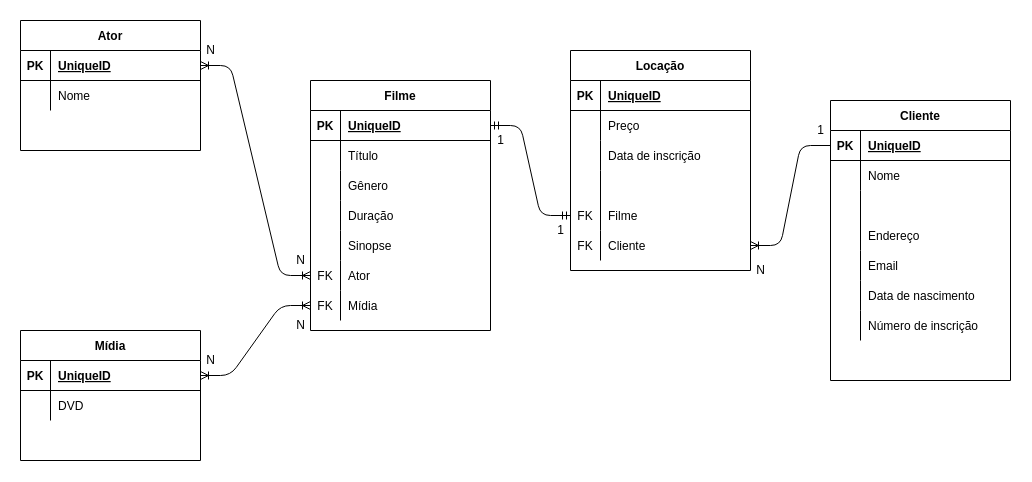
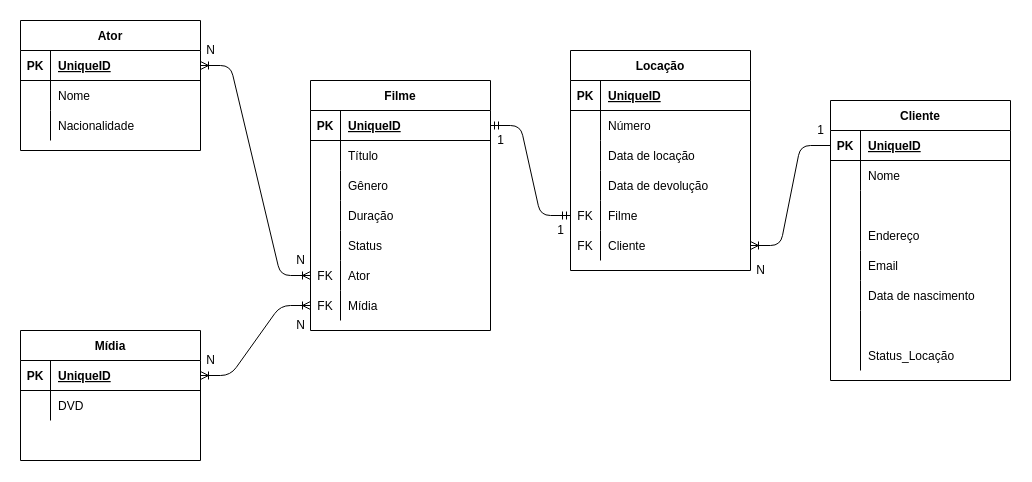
  <mxCell id="0" />
  <mxCell id="1" parent="0" />
  <mxCell id="2" value="Filme" style="shape=table;startSize=30;container=1;collapsible=1;childLayout=tableLayout;fixedRows=1;rowLines=0;fontStyle=1;align=center;resizeLast=1;" vertex="1" parent="1"><mxGeometry x="310" y="80" width="180" height="250" as="geometry" /></mxCell>
  <mxCell id="3" value="" style="shape=partialRectangle;collapsible=0;dropTarget=0;pointerEvents=0;fillColor=none;top=0;left=0;bottom=1;right=0;points=[[0,0.5],[1,0.5]];portConstraint=eastwest;" vertex="1" parent="2"><mxGeometry y="30" width="180" height="30" as="geometry" /></mxCell>
  <mxCell id="4" value="PK" style="shape=partialRectangle;connectable=0;fillColor=none;top=0;left=0;bottom=0;right=0;fontStyle=1;overflow=hidden;" vertex="1" parent="3"><mxGeometry width="30" height="30" as="geometry" /></mxCell>
  <mxCell id="5" value="UniqueID" style="shape=partialRectangle;connectable=0;fillColor=none;top=0;left=0;bottom=0;right=0;align=left;spacingLeft=6;fontStyle=5;overflow=hidden;" vertex="1" parent="3"><mxGeometry x="30" width="150" height="30" as="geometry" /></mxCell>
  <mxCell id="6" value="" style="shape=partialRectangle;collapsible=0;dropTarget=0;pointerEvents=0;fillColor=none;top=0;left=0;bottom=0;right=0;points=[[0,0.5],[1,0.5]];portConstraint=eastwest;" vertex="1" parent="2"><mxGeometry y="60" width="180" height="30" as="geometry" /></mxCell>
  <mxCell id="7" value="" style="shape=partialRectangle;connectable=0;fillColor=none;top=0;left=0;bottom=0;right=0;editable=1;overflow=hidden;" vertex="1" parent="6"><mxGeometry width="30" height="30" as="geometry" /></mxCell>
  <mxCell id="8" value="Título" style="shape=partialRectangle;connectable=0;fillColor=none;top=0;left=0;bottom=0;right=0;align=left;spacingLeft=6;overflow=hidden;" vertex="1" parent="6"><mxGeometry x="30" width="150" height="30" as="geometry" /></mxCell>
  <mxCell id="9" value="" style="shape=partialRectangle;collapsible=0;dropTarget=0;pointerEvents=0;fillColor=none;top=0;left=0;bottom=0;right=0;points=[[0,0.5],[1,0.5]];portConstraint=eastwest;" vertex="1" parent="2"><mxGeometry y="90" width="180" height="30" as="geometry" /></mxCell>
  <mxCell id="10" value="" style="shape=partialRectangle;connectable=0;fillColor=none;top=0;left=0;bottom=0;right=0;editable=1;overflow=hidden;" vertex="1" parent="9"><mxGeometry width="30" height="30" as="geometry" /></mxCell>
  <mxCell id="11" value="Gênero" style="shape=partialRectangle;connectable=0;fillColor=none;top=0;left=0;bottom=0;right=0;align=left;spacingLeft=6;overflow=hidden;" vertex="1" parent="9"><mxGeometry x="30" width="150" height="30" as="geometry" /></mxCell>
  <mxCell id="12" value="" style="shape=partialRectangle;collapsible=0;dropTarget=0;pointerEvents=0;fillColor=none;top=0;left=0;bottom=0;right=0;points=[[0,0.5],[1,0.5]];portConstraint=eastwest;" vertex="1" parent="2"><mxGeometry y="120" width="180" height="30" as="geometry" /></mxCell>
  <mxCell id="13" value="" style="shape=partialRectangle;connectable=0;fillColor=none;top=0;left=0;bottom=0;right=0;editable=1;overflow=hidden;" vertex="1" parent="12"><mxGeometry width="30" height="30" as="geometry" /></mxCell>
  <mxCell id="14" value="Duração" style="shape=partialRectangle;connectable=0;fillColor=none;top=0;left=0;bottom=0;right=0;align=left;spacingLeft=6;overflow=hidden;" vertex="1" parent="12"><mxGeometry x="30" width="150" height="30" as="geometry" /></mxCell>
  <mxCell id="15" value="" style="shape=partialRectangle;collapsible=0;dropTarget=0;pointerEvents=0;fillColor=none;top=0;left=0;bottom=0;right=0;points=[[0,0.5],[1,0.5]];portConstraint=eastwest;" vertex="1" parent="2"><mxGeometry y="150" width="180" height="30" as="geometry" /></mxCell>
  <mxCell id="16" value="" style="shape=partialRectangle;connectable=0;fillColor=none;top=0;left=0;bottom=0;right=0;editable=1;overflow=hidden;" vertex="1" parent="15"><mxGeometry width="30" height="30" as="geometry" /></mxCell>
- <mxCell id="17" value="Sinopse" style="shape=partialRectangle;connectable=0;fillColor=none;top=0;left=0;bottom=0;right=0;align=left;spacingLeft=6;overflow=hidden;" vertex="1" parent="15"><mxGeometry x="30" width="150" height="30" as="geometry" /></mxCell>
+ <mxCell id="17" value="Status" style="shape=partialRectangle;connectable=0;fillColor=none;top=0;left=0;bottom=0;right=0;align=left;spacingLeft=6;overflow=hidden;" vertex="1" parent="15"><mxGeometry x="30" width="150" height="30" as="geometry" /></mxCell>
  <mxCell id="18" value="" style="shape=partialRectangle;collapsible=0;dropTarget=0;pointerEvents=0;fillColor=none;top=0;left=0;bottom=0;right=0;points=[[0,0.5],[1,0.5]];portConstraint=eastwest;" vertex="1" parent="2"><mxGeometry y="180" width="180" height="30" as="geometry" /></mxCell>
  <mxCell id="19" value="FK" style="shape=partialRectangle;connectable=0;fillColor=none;top=0;left=0;bottom=0;right=0;editable=1;overflow=hidden;" vertex="1" parent="18"><mxGeometry width="30" height="30" as="geometry" /></mxCell>
  <mxCell id="20" value="Ator" style="shape=partialRectangle;connectable=0;fillColor=none;top=0;left=0;bottom=0;right=0;align=left;spacingLeft=6;overflow=hidden;" vertex="1" parent="18"><mxGeometry x="30" width="150" height="30" as="geometry" /></mxCell>
  <mxCell id="21" value="" style="shape=partialRectangle;collapsible=0;dropTarget=0;pointerEvents=0;fillColor=none;top=0;left=0;bottom=0;right=0;points=[[0,0.5],[1,0.5]];portConstraint=eastwest;" vertex="1" parent="2"><mxGeometry y="210" width="180" height="30" as="geometry" /></mxCell>
  <mxCell id="22" value="FK" style="shape=partialRectangle;connectable=0;fillColor=none;top=0;left=0;bottom=0;right=0;editable=1;overflow=hidden;" vertex="1" parent="21"><mxGeometry width="30" height="30" as="geometry" /></mxCell>
  <mxCell id="23" value="Mídia" style="shape=partialRectangle;connectable=0;fillColor=none;top=0;left=0;bottom=0;right=0;align=left;spacingLeft=6;overflow=hidden;" vertex="1" parent="21"><mxGeometry x="30" width="150" height="30" as="geometry" /></mxCell>
  <mxCell id="24" value="Locação" style="shape=table;startSize=30;container=1;collapsible=1;childLayout=tableLayout;fixedRows=1;rowLines=0;fontStyle=1;align=center;resizeLast=1;" vertex="1" parent="1"><mxGeometry x="570" y="50" width="180" height="220" as="geometry" /></mxCell>
  <mxCell id="25" value="" style="shape=partialRectangle;collapsible=0;dropTarget=0;pointerEvents=0;fillColor=none;top=0;left=0;bottom=1;right=0;points=[[0,0.5],[1,0.5]];portConstraint=eastwest;" vertex="1" parent="24"><mxGeometry y="30" width="180" height="30" as="geometry" /></mxCell>
  <mxCell id="26" value="PK" style="shape=partialRectangle;connectable=0;fillColor=none;top=0;left=0;bottom=0;right=0;fontStyle=1;overflow=hidden;" vertex="1" parent="25"><mxGeometry width="30" height="30" as="geometry" /></mxCell>
  <mxCell id="27" value="UniqueID" style="shape=partialRectangle;connectable=0;fillColor=none;top=0;left=0;bottom=0;right=0;align=left;spacingLeft=6;fontStyle=5;overflow=hidden;" vertex="1" parent="25"><mxGeometry x="30" width="150" height="30" as="geometry" /></mxCell>
  <mxCell id="28" value="" style="shape=partialRectangle;collapsible=0;dropTarget=0;pointerEvents=0;fillColor=none;top=0;left=0;bottom=0;right=0;points=[[0,0.5],[1,0.5]];portConstraint=eastwest;" vertex="1" parent="24"><mxGeometry y="60" width="180" height="30" as="geometry" /></mxCell>
  <mxCell id="29" value="" style="shape=partialRectangle;connectable=0;fillColor=none;top=0;left=0;bottom=0;right=0;editable=1;overflow=hidden;" vertex="1" parent="28"><mxGeometry width="30" height="30" as="geometry" /></mxCell>
- <mxCell id="30" value="Preço" style="shape=partialRectangle;connectable=0;fillColor=none;top=0;left=0;bottom=0;right=0;align=left;spacingLeft=6;overflow=hidden;" vertex="1" parent="28"><mxGeometry x="30" width="150" height="30" as="geometry" /></mxCell>
+ <mxCell id="30" value="Número" style="shape=partialRectangle;connectable=0;fillColor=none;top=0;left=0;bottom=0;right=0;align=left;spacingLeft=6;overflow=hidden;" vertex="1" parent="28"><mxGeometry x="30" width="150" height="30" as="geometry" /></mxCell>
  <mxCell id="31" value="" style="shape=partialRectangle;collapsible=0;dropTarget=0;pointerEvents=0;fillColor=none;top=0;left=0;bottom=0;right=0;points=[[0,0.5],[1,0.5]];portConstraint=eastwest;" vertex="1" parent="24"><mxGeometry y="90" width="180" height="30" as="geometry" /></mxCell>
  <mxCell id="32" value="" style="shape=partialRectangle;connectable=0;fillColor=none;top=0;left=0;bottom=0;right=0;editable=1;overflow=hidden;" vertex="1" parent="31"><mxGeometry width="30" height="30" as="geometry" /></mxCell>
- <mxCell id="33" value="Data de inscrição " style="shape=partialRectangle;connectable=0;fillColor=none;top=0;left=0;bottom=0;right=0;align=left;spacingLeft=6;overflow=hidden;" vertex="1" parent="31"><mxGeometry x="30" width="150" height="30" as="geometry" /></mxCell>
+ <mxCell id="33" value="Data de locação " style="shape=partialRectangle;connectable=0;fillColor=none;top=0;left=0;bottom=0;right=0;align=left;spacingLeft=6;overflow=hidden;" vertex="1" parent="31"><mxGeometry x="30" width="150" height="30" as="geometry" /></mxCell>
  <mxCell id="34" value="" style="shape=partialRectangle;collapsible=0;dropTarget=0;pointerEvents=0;fillColor=none;top=0;left=0;bottom=0;right=0;points=[[0,0.5],[1,0.5]];portConstraint=eastwest;" vertex="1" parent="24"><mxGeometry y="120" width="180" height="30" as="geometry" /></mxCell>
  <mxCell id="35" value="" style="shape=partialRectangle;connectable=0;fillColor=none;top=0;left=0;bottom=0;right=0;editable=1;overflow=hidden;" vertex="1" parent="34"><mxGeometry width="30" height="30" as="geometry" /></mxCell>
+ <mxCell id="36" value="Data de devolução" style="shape=partialRectangle;connectable=0;fillColor=none;top=0;left=0;bottom=0;right=0;align=left;spacingLeft=6;overflow=hidden;" vertex="1" parent="34"><mxGeometry x="30" width="150" height="30" as="geometry" /></mxCell>
  <mxCell id="37" value="" style="shape=partialRectangle;collapsible=0;dropTarget=0;pointerEvents=0;fillColor=none;top=0;left=0;bottom=0;right=0;points=[[0,0.5],[1,0.5]];portConstraint=eastwest;" vertex="1" parent="24"><mxGeometry y="150" width="180" height="30" as="geometry" /></mxCell>
  <mxCell id="38" value="FK" style="shape=partialRectangle;connectable=0;fillColor=none;top=0;left=0;bottom=0;right=0;editable=1;overflow=hidden;" vertex="1" parent="37"><mxGeometry width="30" height="30" as="geometry" /></mxCell>
  <mxCell id="39" value="Filme" style="shape=partialRectangle;connectable=0;fillColor=none;top=0;left=0;bottom=0;right=0;align=left;spacingLeft=6;overflow=hidden;" vertex="1" parent="37"><mxGeometry x="30" width="150" height="30" as="geometry" /></mxCell>
  <mxCell id="40" value="" style="shape=partialRectangle;collapsible=0;dropTarget=0;pointerEvents=0;fillColor=none;top=0;left=0;bottom=0;right=0;points=[[0,0.5],[1,0.5]];portConstraint=eastwest;" vertex="1" parent="24"><mxGeometry y="180" width="180" height="30" as="geometry" /></mxCell>
  <mxCell id="41" value="FK" style="shape=partialRectangle;connectable=0;fillColor=none;top=0;left=0;bottom=0;right=0;editable=1;overflow=hidden;" vertex="1" parent="40"><mxGeometry width="30" height="30" as="geometry" /></mxCell>
  <mxCell id="42" value="Cliente" style="shape=partialRectangle;connectable=0;fillColor=none;top=0;left=0;bottom=0;right=0;align=left;spacingLeft=6;overflow=hidden;" vertex="1" parent="40"><mxGeometry x="30" width="150" height="30" as="geometry" /></mxCell>
  <mxCell id="43" value="Ator" style="shape=table;startSize=30;container=1;collapsible=1;childLayout=tableLayout;fixedRows=1;rowLines=0;fontStyle=1;align=center;resizeLast=1;" vertex="1" parent="1"><mxGeometry x="20" y="20" width="180" height="130" as="geometry" /></mxCell>
  <mxCell id="44" value="" style="shape=partialRectangle;collapsible=0;dropTarget=0;pointerEvents=0;fillColor=none;top=0;left=0;bottom=1;right=0;points=[[0,0.5],[1,0.5]];portConstraint=eastwest;" vertex="1" parent="43"><mxGeometry y="30" width="180" height="30" as="geometry" /></mxCell>
  <mxCell id="45" value="PK" style="shape=partialRectangle;connectable=0;fillColor=none;top=0;left=0;bottom=0;right=0;fontStyle=1;overflow=hidden;" vertex="1" parent="44"><mxGeometry width="30" height="30" as="geometry" /></mxCell>
  <mxCell id="46" value="UniqueID" style="shape=partialRectangle;connectable=0;fillColor=none;top=0;left=0;bottom=0;right=0;align=left;spacingLeft=6;fontStyle=5;overflow=hidden;" vertex="1" parent="44"><mxGeometry x="30" width="150" height="30" as="geometry" /></mxCell>
  <mxCell id="47" value="" style="shape=partialRectangle;collapsible=0;dropTarget=0;pointerEvents=0;fillColor=none;top=0;left=0;bottom=0;right=0;points=[[0,0.5],[1,0.5]];portConstraint=eastwest;" vertex="1" parent="43"><mxGeometry y="60" width="180" height="30" as="geometry" /></mxCell>
  <mxCell id="48" value="" style="shape=partialRectangle;connectable=0;fillColor=none;top=0;left=0;bottom=0;right=0;editable=1;overflow=hidden;" vertex="1" parent="47"><mxGeometry width="30" height="30" as="geometry" /></mxCell>
  <mxCell id="49" value="Nome" style="shape=partialRectangle;connectable=0;fillColor=none;top=0;left=0;bottom=0;right=0;align=left;spacingLeft=6;overflow=hidden;" vertex="1" parent="47"><mxGeometry x="30" width="150" height="30" as="geometry" /></mxCell>
  <mxCell id="50" value="" style="shape=partialRectangle;collapsible=0;dropTarget=0;pointerEvents=0;fillColor=none;top=0;left=0;bottom=0;right=0;points=[[0,0.5],[1,0.5]];portConstraint=eastwest;" vertex="1" parent="43"><mxGeometry y="90" width="180" height="30" as="geometry" /></mxCell>
  <mxCell id="51" value="" style="shape=partialRectangle;connectable=0;fillColor=none;top=0;left=0;bottom=0;right=0;editable=1;overflow=hidden;" vertex="1" parent="50"><mxGeometry width="30" height="30" as="geometry" /></mxCell>
+ <mxCell id="52" value="Nacionalidade" style="shape=partialRectangle;connectable=0;fillColor=none;top=0;left=0;bottom=0;right=0;align=left;spacingLeft=6;overflow=hidden;" vertex="1" parent="50"><mxGeometry x="30" width="150" height="30" as="geometry" /></mxCell>
  <mxCell id="53" value="Cliente" style="shape=table;startSize=30;container=1;collapsible=1;childLayout=tableLayout;fixedRows=1;rowLines=0;fontStyle=1;align=center;resizeLast=1;" vertex="1" parent="1"><mxGeometry x="830" y="100" width="180" height="280" as="geometry" /></mxCell>
  <mxCell id="54" value="" style="shape=partialRectangle;collapsible=0;dropTarget=0;pointerEvents=0;fillColor=none;top=0;left=0;bottom=1;right=0;points=[[0,0.5],[1,0.5]];portConstraint=eastwest;" vertex="1" parent="53"><mxGeometry y="30" width="180" height="30" as="geometry" /></mxCell>
  <mxCell id="55" value="PK" style="shape=partialRectangle;connectable=0;fillColor=none;top=0;left=0;bottom=0;right=0;fontStyle=1;overflow=hidden;" vertex="1" parent="54"><mxGeometry width="30" height="30" as="geometry" /></mxCell>
  <mxCell id="56" value="UniqueID" style="shape=partialRectangle;connectable=0;fillColor=none;top=0;left=0;bottom=0;right=0;align=left;spacingLeft=6;fontStyle=5;overflow=hidden;" vertex="1" parent="54"><mxGeometry x="30" width="150" height="30" as="geometry" /></mxCell>
  <mxCell id="57" value="" style="shape=partialRectangle;collapsible=0;dropTarget=0;pointerEvents=0;fillColor=none;top=0;left=0;bottom=0;right=0;points=[[0,0.5],[1,0.5]];portConstraint=eastwest;" vertex="1" parent="53"><mxGeometry y="60" width="180" height="30" as="geometry" /></mxCell>
  <mxCell id="58" value="" style="shape=partialRectangle;connectable=0;fillColor=none;top=0;left=0;bottom=0;right=0;editable=1;overflow=hidden;" vertex="1" parent="57"><mxGeometry width="30" height="30" as="geometry" /></mxCell>
  <mxCell id="59" value="Nome" style="shape=partialRectangle;connectable=0;fillColor=none;top=0;left=0;bottom=0;right=0;align=left;spacingLeft=6;overflow=hidden;" vertex="1" parent="57"><mxGeometry x="30" width="150" height="30" as="geometry" /></mxCell>
  <mxCell id="60" value="" style="shape=partialRectangle;collapsible=0;dropTarget=0;pointerEvents=0;fillColor=none;top=0;left=0;bottom=0;right=0;points=[[0,0.5],[1,0.5]];portConstraint=eastwest;" vertex="1" parent="53"><mxGeometry y="90" width="180" height="30" as="geometry" /></mxCell>
  <mxCell id="61" value="" style="shape=partialRectangle;connectable=0;fillColor=none;top=0;left=0;bottom=0;right=0;editable=1;overflow=hidden;" vertex="1" parent="60"><mxGeometry width="30" height="30" as="geometry" /></mxCell>
  <mxCell id="62" value="" style="shape=partialRectangle;collapsible=0;dropTarget=0;pointerEvents=0;fillColor=none;top=0;left=0;bottom=0;right=0;points=[[0,0.5],[1,0.5]];portConstraint=eastwest;" vertex="1" parent="53"><mxGeometry y="120" width="180" height="30" as="geometry" /></mxCell>
  <mxCell id="63" value="" style="shape=partialRectangle;connectable=0;fillColor=none;top=0;left=0;bottom=0;right=0;editable=1;overflow=hidden;" vertex="1" parent="62"><mxGeometry width="30" height="30" as="geometry" /></mxCell>
  <mxCell id="64" value="Endereço" style="shape=partialRectangle;connectable=0;fillColor=none;top=0;left=0;bottom=0;right=0;align=left;spacingLeft=6;overflow=hidden;" vertex="1" parent="62"><mxGeometry x="30" width="150" height="30" as="geometry" /></mxCell>
  <mxCell id="65" value="" style="shape=partialRectangle;collapsible=0;dropTarget=0;pointerEvents=0;fillColor=none;top=0;left=0;bottom=0;right=0;points=[[0,0.5],[1,0.5]];portConstraint=eastwest;" vertex="1" parent="53"><mxGeometry y="150" width="180" height="30" as="geometry" /></mxCell>
  <mxCell id="66" value="" style="shape=partialRectangle;connectable=0;fillColor=none;top=0;left=0;bottom=0;right=0;editable=1;overflow=hidden;" vertex="1" parent="65"><mxGeometry width="30" height="30" as="geometry" /></mxCell>
  <mxCell id="67" value="Email" style="shape=partialRectangle;connectable=0;fillColor=none;top=0;left=0;bottom=0;right=0;align=left;spacingLeft=6;overflow=hidden;" vertex="1" parent="65"><mxGeometry x="30" width="150" height="30" as="geometry" /></mxCell>
  <mxCell id="68" value="" style="shape=partialRectangle;collapsible=0;dropTarget=0;pointerEvents=0;fillColor=none;top=0;left=0;bottom=0;right=0;points=[[0,0.5],[1,0.5]];portConstraint=eastwest;" vertex="1" parent="53"><mxGeometry y="180" width="180" height="30" as="geometry" /></mxCell>
  <mxCell id="69" value="" style="shape=partialRectangle;connectable=0;fillColor=none;top=0;left=0;bottom=0;right=0;editable=1;overflow=hidden;" vertex="1" parent="68"><mxGeometry width="30" height="30" as="geometry" /></mxCell>
  <mxCell id="70" value="Data de nascimento" style="shape=partialRectangle;connectable=0;fillColor=none;top=0;left=0;bottom=0;right=0;align=left;spacingLeft=6;overflow=hidden;" vertex="1" parent="68"><mxGeometry x="30" width="150" height="30" as="geometry" /></mxCell>
  <mxCell id="71" value="" style="shape=partialRectangle;collapsible=0;dropTarget=0;pointerEvents=0;fillColor=none;top=0;left=0;bottom=0;right=0;points=[[0,0.5],[1,0.5]];portConstraint=eastwest;" vertex="1" parent="53"><mxGeometry y="210" width="180" height="30" as="geometry" /></mxCell>
  <mxCell id="72" value="" style="shape=partialRectangle;connectable=0;fillColor=none;top=0;left=0;bottom=0;right=0;editable=1;overflow=hidden;" vertex="1" parent="71"><mxGeometry width="30" height="30" as="geometry" /></mxCell>
- <mxCell id="73" value="Número de inscrição" style="shape=partialRectangle;connectable=0;fillColor=none;top=0;left=0;bottom=0;right=0;align=left;spacingLeft=6;overflow=hidden;" vertex="1" parent="71"><mxGeometry x="30" width="150" height="30" as="geometry" /></mxCell>
  <mxCell id="74" value="" style="shape=partialRectangle;collapsible=0;dropTarget=0;pointerEvents=0;fillColor=none;top=0;left=0;bottom=0;right=0;points=[[0,0.5],[1,0.5]];portConstraint=eastwest;" vertex="1" parent="53"><mxGeometry y="240" width="180" height="30" as="geometry" /></mxCell>
  <mxCell id="75" value="" style="shape=partialRectangle;connectable=0;fillColor=none;top=0;left=0;bottom=0;right=0;editable=1;overflow=hidden;" vertex="1" parent="74"><mxGeometry width="30" height="30" as="geometry" /></mxCell>
+ <mxCell id="76" value="Status_Locação" style="shape=partialRectangle;connectable=0;fillColor=none;top=0;left=0;bottom=0;right=0;align=left;spacingLeft=6;overflow=hidden;" vertex="1" parent="74"><mxGeometry x="30" width="150" height="30" as="geometry" /></mxCell>
  <mxCell id="77" value="Mídia" style="shape=table;startSize=30;container=1;collapsible=1;childLayout=tableLayout;fixedRows=1;rowLines=0;fontStyle=1;align=center;resizeLast=1;" vertex="1" parent="1"><mxGeometry x="20" y="330" width="180" height="130" as="geometry" /></mxCell>
  <mxCell id="78" value="" style="shape=partialRectangle;collapsible=0;dropTarget=0;pointerEvents=0;fillColor=none;top=0;left=0;bottom=1;right=0;points=[[0,0.5],[1,0.5]];portConstraint=eastwest;" vertex="1" parent="77"><mxGeometry y="30" width="180" height="30" as="geometry" /></mxCell>
  <mxCell id="79" value="PK" style="shape=partialRectangle;connectable=0;fillColor=none;top=0;left=0;bottom=0;right=0;fontStyle=1;overflow=hidden;" vertex="1" parent="78"><mxGeometry width="30" height="30" as="geometry" /></mxCell>
  <mxCell id="80" value="UniqueID" style="shape=partialRectangle;connectable=0;fillColor=none;top=0;left=0;bottom=0;right=0;align=left;spacingLeft=6;fontStyle=5;overflow=hidden;" vertex="1" parent="78"><mxGeometry x="30" width="150" height="30" as="geometry" /></mxCell>
  <mxCell id="81" value="" style="shape=partialRectangle;collapsible=0;dropTarget=0;pointerEvents=0;fillColor=none;top=0;left=0;bottom=0;right=0;points=[[0,0.5],[1,0.5]];portConstraint=eastwest;" vertex="1" parent="77"><mxGeometry y="60" width="180" height="30" as="geometry" /></mxCell>
  <mxCell id="82" value="" style="shape=partialRectangle;connectable=0;fillColor=none;top=0;left=0;bottom=0;right=0;editable=1;overflow=hidden;" vertex="1" parent="81"><mxGeometry width="30" height="30" as="geometry" /></mxCell>
  <mxCell id="83" value="DVD" style="shape=partialRectangle;connectable=0;fillColor=none;top=0;left=0;bottom=0;right=0;align=left;spacingLeft=6;overflow=hidden;" vertex="1" parent="81"><mxGeometry x="30" width="150" height="30" as="geometry" /></mxCell>
  <mxCell id="84" value="" style="shape=partialRectangle;collapsible=0;dropTarget=0;pointerEvents=0;fillColor=none;top=0;left=0;bottom=0;right=0;points=[[0,0.5],[1,0.5]];portConstraint=eastwest;" vertex="1" parent="77"><mxGeometry y="90" width="180" height="30" as="geometry" /></mxCell>
  <mxCell id="85" value="" style="shape=partialRectangle;connectable=0;fillColor=none;top=0;left=0;bottom=0;right=0;editable=1;overflow=hidden;" vertex="1" parent="84"><mxGeometry width="30" height="30" as="geometry" /></mxCell>
  <mxCell id="86" value="" style="edgeStyle=entityRelationEdgeStyle;fontSize=12;html=1;endArrow=ERoneToMany;startArrow=ERoneToMany;exitX=1;exitY=0.5;exitDx=0;exitDy=0;entryX=0;entryY=0.5;entryDx=0;entryDy=0;" edge="1" parent="1" source="44" target="18"><mxGeometry width="100" height="100" relative="1" as="geometry"><mxPoint x="240" as="sourcePoint" y="-20" /><mxPoint x="340" y="-120" as="targetPoint" /></mxGeometry></mxCell>
  <mxCell id="87" value="" style="edgeStyle=entityRelationEdgeStyle;fontSize=12;html=1;endArrow=ERoneToMany;startArrow=ERoneToMany;entryX=0;entryY=0.5;entryDx=0;entryDy=0;exitX=1;exitY=0.5;exitDx=0;exitDy=0;" edge="1" parent="1" source="78" target="21"><mxGeometry width="100" height="100" relative="1" as="geometry"><mxPoint x="294" y="560" as="sourcePoint" /><mxPoint x="394" y="460" as="targetPoint" /></mxGeometry></mxCell>
  <mxCell id="88" value="" style="edgeStyle=entityRelationEdgeStyle;fontSize=12;html=1;endArrow=ERoneToMany;entryX=1;entryY=0.5;entryDx=0;entryDy=0;" edge="1" parent="1" source="54" target="40"><mxGeometry width="100" height="100" relative="1" as="geometry"><mxPoint x="760" y="350" as="sourcePoint" /><mxPoint x="860" y="250" as="targetPoint" /></mxGeometry></mxCell>
  <mxCell id="89" value="" style="edgeStyle=entityRelationEdgeStyle;fontSize=12;html=1;endArrow=ERmandOne;startArrow=ERmandOne;entryX=0;entryY=0.5;entryDx=0;entryDy=0;entryPerimeter=0;exitX=1;exitY=0.5;exitDx=0;exitDy=0;" edge="1" parent="1" source="3" target="37"><mxGeometry width="100" height="100" relative="1" as="geometry"><mxPoint x="520" y="530" as="sourcePoint" /><mxPoint x="620" y="430" as="targetPoint" /></mxGeometry></mxCell>
  <mxCell id="90" value="N" style="text;html=1;align=center;verticalAlign=middle;resizable=0;points=[];autosize=1;strokeColor=none;" vertex="1" parent="1"><mxGeometry x="200" y="40" width="20" height="20" as="geometry" /></mxCell>
  <mxCell id="91" value="N" style="text;html=1;align=center;verticalAlign=middle;resizable=0;points=[];autosize=1;strokeColor=none;" vertex="1" parent="1"><mxGeometry x="290" y="250" width="20" height="20" as="geometry" /></mxCell>
  <mxCell id="92" value="N" style="text;html=1;align=center;verticalAlign=middle;resizable=0;points=[];autosize=1;strokeColor=none;" vertex="1" parent="1"><mxGeometry x="290" y="315" width="20" height="20" as="geometry" /></mxCell>
  <mxCell id="93" value="N" style="text;html=1;align=center;verticalAlign=middle;resizable=0;points=[];autosize=1;strokeColor=none;" vertex="1" parent="1"><mxGeometry x="200" y="350" width="20" height="20" as="geometry" /></mxCell>
  <mxCell id="94" value="N" style="text;html=1;align=center;verticalAlign=middle;resizable=0;points=[];autosize=1;strokeColor=none;" vertex="1" parent="1"><mxGeometry x="750" y="260" width="20" height="20" as="geometry" /></mxCell>
  <mxCell id="95" value="1" style="text;html=1;align=center;verticalAlign=middle;resizable=0;points=[];autosize=1;strokeColor=none;" vertex="1" parent="1"><mxGeometry x="490" y="130" width="20" height="20" as="geometry" /></mxCell>
  <mxCell id="96" value="1" style="text;html=1;align=center;verticalAlign=middle;resizable=0;points=[];autosize=1;strokeColor=none;" vertex="1" parent="1"><mxGeometry x="550" y="220" width="20" height="20" as="geometry" /></mxCell>
  <mxCell id="97" value="1" style="text;html=1;align=center;verticalAlign=middle;resizable=0;points=[];autosize=1;strokeColor=none;" vertex="1" parent="1"><mxGeometry x="810" y="120" width="20" height="20" as="geometry" /></mxCell>
